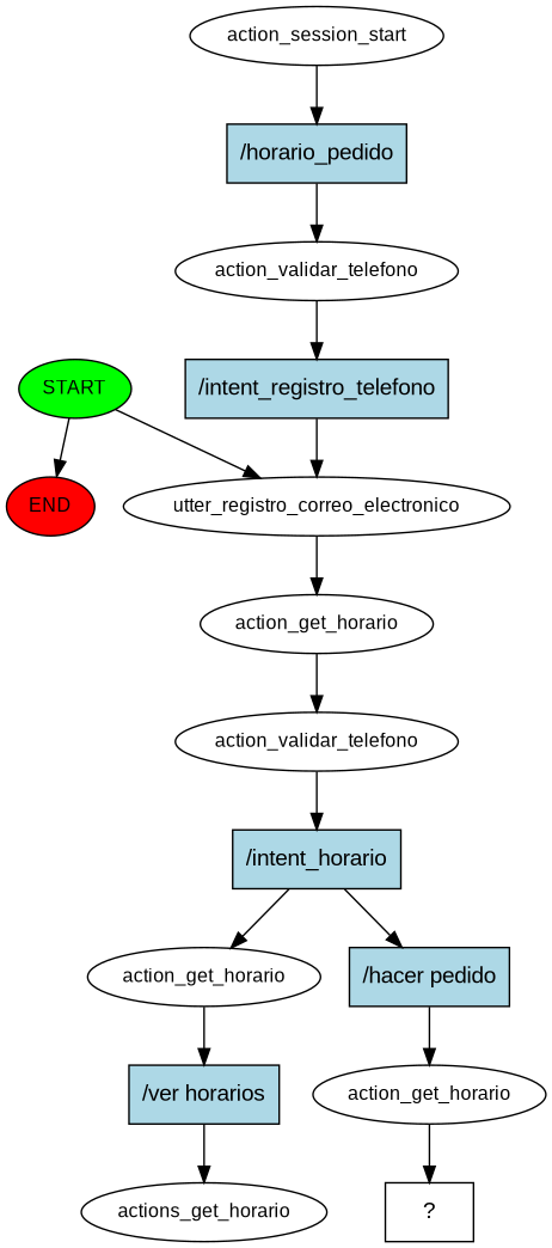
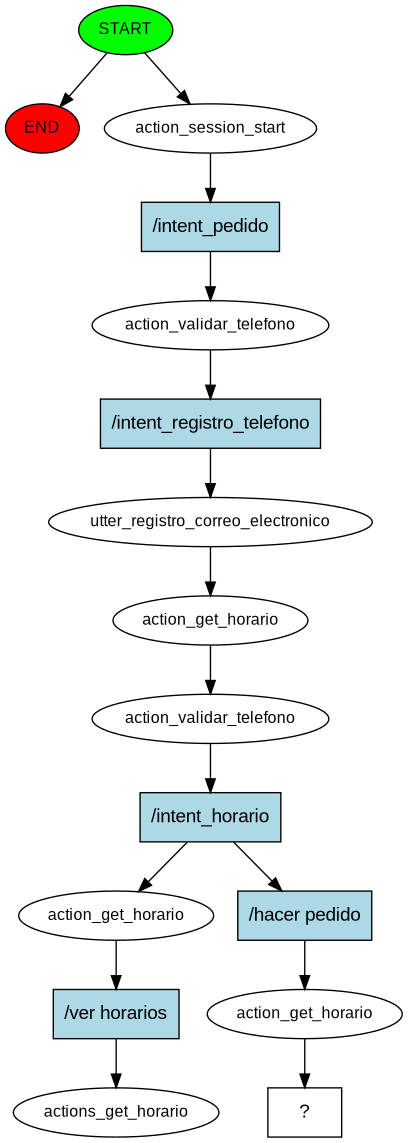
  digraph {
    fontname="Liberation Sans"
    node [fontname="Liberation Sans" fontsize=12]
    edge [fontname="Liberation Sans"]
    n1 [fillcolor=green label=START style=filled]
    n2 [fillcolor=red label=END style=filled]
    n3 [label=action_session_start]
-   n4 [fillcolor=lightblue label="/horario_pedido" shape=rect style=filled fontsize=""]
+   n4 [fillcolor=lightblue label="/intent_pedido" shape=rect style=filled fontsize=""]
    n5 [label=action_validar_telefono]
    n6 [fillcolor=lightblue label="/intent_registro_telefono" shape=rect style=filled fontsize=""]
    n7 [label=utter_registro_correo_electronico]
    n8 [label=action_get_horario]
    n9 [label=action_validar_telefono]
    n10 [fillcolor=lightblue label="/intent_horario" shape=rect style=filled fontsize=""]
    n11 [label=action_get_horario]
    n12 [fillcolor=lightblue label="/hacer pedido" shape=rect style=filled fontsize=""]
    n13 [fillcolor=lightblue label="/ver horarios" shape=rect style=filled fontsize=""]
    n14 [label=actions_get_horario]
    n15 [label=action_get_horario]
    n16 [label="  ?  " shape=rect fontsize=""]
    n1 -> n2
-   n1 -> n7
+   n1 -> n3
    n3 -> n4
    n4 -> n5
    n5 -> n6
    n6 -> n7
    n7 -> n8
    n8 -> n9
    n9 -> n10
    n10 -> n11
    n10 -> n12
    n11 -> n13
    n12 -> n15
    n13 -> n14
    n15 -> n16
  }
